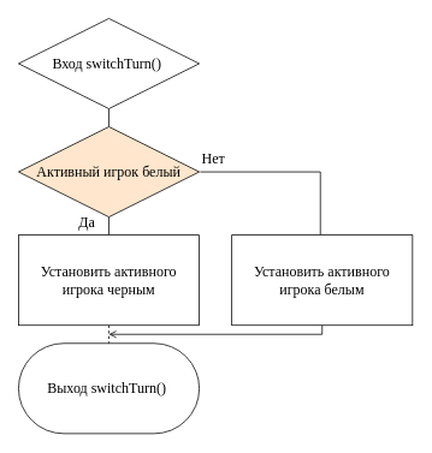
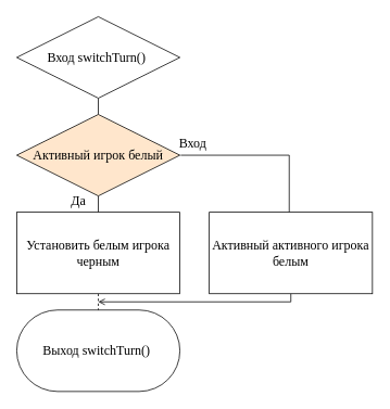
  <mxCell id="0" />
  <mxCell id="1" parent="0" />
  <mxCell id="2" style="edgeStyle=orthogonalEdgeStyle;rounded=0;orthogonalLoop=1;jettySize=auto;html=1;exitX=0.5;exitY=1;exitDx=0;exitDy=0;endArrow=none;endFill=0;" parent="1" source="3" edge="1"><mxGeometry relative="1" as="geometry"><mxPoint x="120" y="140" as="targetPoint" /></mxGeometry></mxCell>
  <mxCell id="3" value="&lt;font face=&quot;Times New Roman&quot; style=&quot;font-size: 16px;&quot;&gt;Вход switchTurn()&amp;nbsp;&lt;/font&gt;" style="rhombus;whiteSpace=wrap;html=1;arcSize=50;" parent="1" vertex="1"><mxGeometry x="20" y="20" width="200" height="100" as="geometry" /></mxCell>
  <mxCell id="4" style="edgeStyle=orthogonalEdgeStyle;rounded=0;orthogonalLoop=1;jettySize=auto;html=1;exitX=0.5;exitY=1;exitDx=0;exitDy=0;entryX=0.5;entryY=0;entryDx=0;entryDy=0;endArrow=none;endFill=0;" parent="1" edge="1"><mxGeometry relative="1" as="geometry"><mxPoint x="120" y="240" as="sourcePoint" /><mxPoint x="120" y="260" as="targetPoint" /></mxGeometry></mxCell>
- <mxCell id="5" value="&lt;font style=&quot;font-size: 16px;&quot; face=&quot;Times New Roman&quot;&gt;Нет&lt;/font&gt;" style="text;html=1;strokeColor=none;fillColor=none;align=center;verticalAlign=middle;whiteSpace=wrap;rounded=0;" parent="1" vertex="1"><mxGeometry x="206" y="160" width="60" height="30" as="geometry" /></mxCell>
+ <mxCell id="5" value="&lt;font style=&quot;font-size: 16px;&quot; face=&quot;Times New Roman&quot;&gt;Вход&lt;/font&gt;" style="text;html=1;strokeColor=none;fillColor=none;align=center;verticalAlign=middle;whiteSpace=wrap;rounded=0;" parent="1" vertex="1"><mxGeometry x="206" y="160" width="60" height="30" as="geometry" /></mxCell>
  <mxCell id="6" value="&lt;span style=&quot;font-family: &amp;quot;Times New Roman&amp;quot;; font-size: 16px;&quot;&gt;Выход switchTurn()&amp;nbsp;&lt;/span&gt;" style="rounded=1;whiteSpace=wrap;html=1;arcSize=50;" parent="1" vertex="1"><mxGeometry x="20" y="380" width="200" height="100" as="geometry" /></mxCell>
  <mxCell id="7" value="&lt;font face=&quot;Times New Roman&quot;&gt;&lt;span style=&quot;font-size: 16px;&quot;&gt;Активный игрок белый&lt;/span&gt;&lt;/font&gt;" style="rhombus;whiteSpace=wrap;html=1;fillColor=#ffe6cc;" parent="1" vertex="1"><mxGeometry x="20" y="140" width="200" height="100" as="geometry" /></mxCell>
  <mxCell id="8" value="&lt;font style=&quot;font-size: 16px;&quot; face=&quot;Times New Roman&quot;&gt;Да&lt;/font&gt;" style="text;html=1;strokeColor=none;fillColor=none;align=center;verticalAlign=middle;whiteSpace=wrap;rounded=0;" parent="1" vertex="1"><mxGeometry x="66" y="230" width="60" height="30" as="geometry" /></mxCell>
  <mxCell id="9" style="edgeStyle=orthogonalEdgeStyle;rounded=0;orthogonalLoop=1;jettySize=auto;html=1;exitX=0.25;exitY=1;exitDx=0;exitDy=0;endArrow=none;endFill=0;" parent="1" source="5" edge="1"><mxGeometry relative="1" as="geometry"><mxPoint x="354" y="260" as="targetPoint" /><Array as="points"><mxPoint x="354" y="190" /></Array></mxGeometry></mxCell>
  <mxCell id="10" style="edgeStyle=orthogonalEdgeStyle;rounded=0;orthogonalLoop=1;jettySize=auto;html=1;exitX=0.5;exitY=1;exitDx=0;exitDy=0;entryX=0.5;entryY=0;entryDx=0;entryDy=0;endArrow=none;endFill=0;dashed=1;" edge="1" parent="1" source="11" target="6"><mxGeometry relative="1" as="geometry" /></mxCell>
- <mxCell id="11" value="&lt;font style=&quot;font-size: 16px;&quot;&gt;Установить активного игрока черным&lt;/font&gt;" style="rounded=0;whiteSpace=wrap;html=1;fontSize=14;fontFamily=Times New Roman;" vertex="1" parent="1"><mxGeometry x="20" y="260" width="200" height="100" as="geometry" /></mxCell>
+ <mxCell id="11" value="&lt;font style=&quot;font-size: 16px;&quot;&gt;Установить белым игрока черным&lt;/font&gt;" style="rounded=0;whiteSpace=wrap;html=1;fontSize=14;fontFamily=Times New Roman;" vertex="1" parent="1"><mxGeometry x="20" y="260" width="200" height="100" as="geometry" /></mxCell>
  <mxCell id="12" style="edgeStyle=orthogonalEdgeStyle;rounded=0;orthogonalLoop=1;jettySize=auto;html=1;endArrow=open;endFill=0;exitX=0.5;exitY=1;exitDx=0;exitDy=0;" edge="1" parent="1" source="13"><mxGeometry relative="1" as="geometry"><mxPoint x="120" y="370" as="targetPoint" /><mxPoint x="356" y="480" as="sourcePoint" /><Array as="points"><mxPoint x="356" y="370" /></Array></mxGeometry></mxCell>
- <mxCell id="13" value="&lt;font style=&quot;font-size: 16px;&quot;&gt;Установить активного игрока белым&lt;/font&gt;" style="rounded=0;whiteSpace=wrap;html=1;fontSize=14;fontFamily=Times New Roman;" vertex="1" parent="1"><mxGeometry x="256" y="260" width="200" height="100" as="geometry" /></mxCell>
+ <mxCell id="13" value="&lt;font style=&quot;font-size: 16px;&quot;&gt;Активный активного игрока белым&lt;/font&gt;" style="rounded=0;whiteSpace=wrap;html=1;fontSize=14;fontFamily=Times New Roman;" vertex="1" parent="1"><mxGeometry x="256" y="260" width="200" height="100" as="geometry" /></mxCell>
